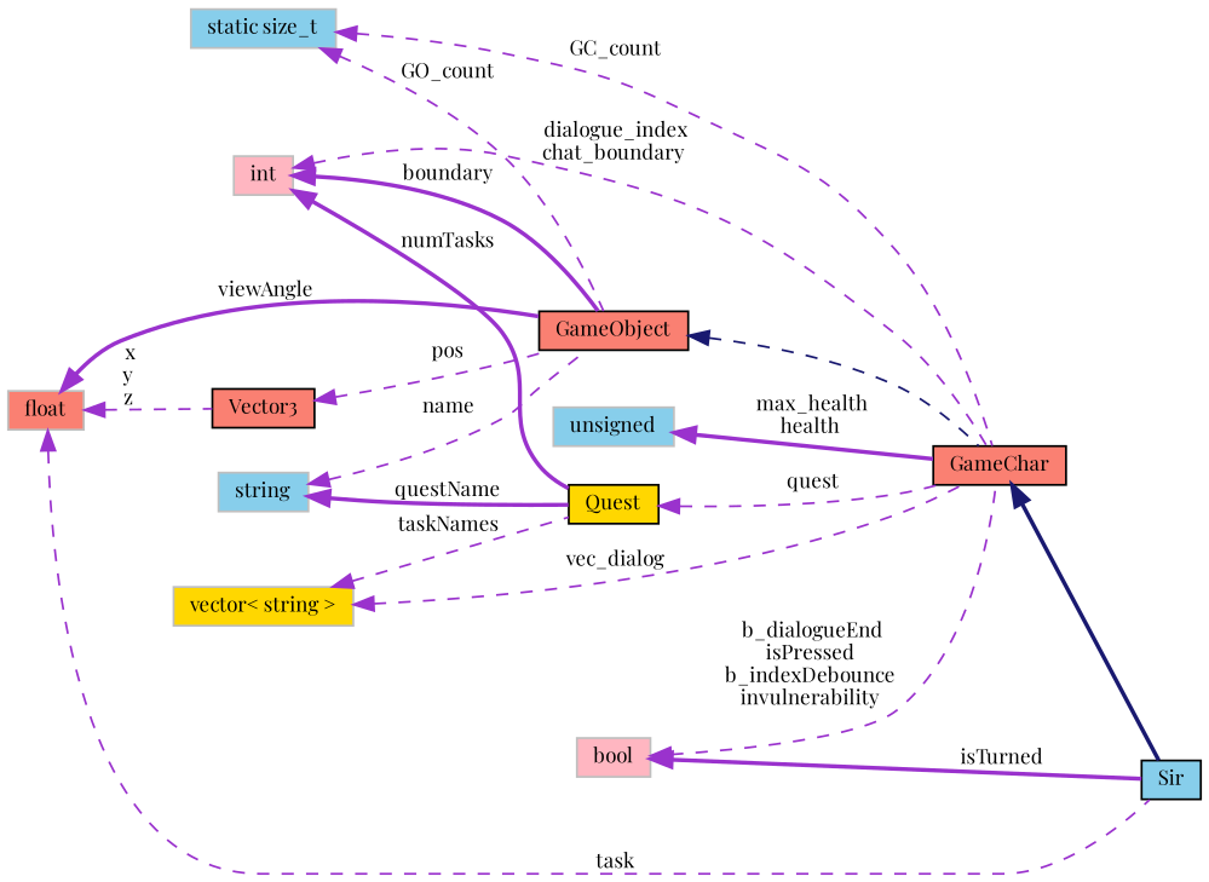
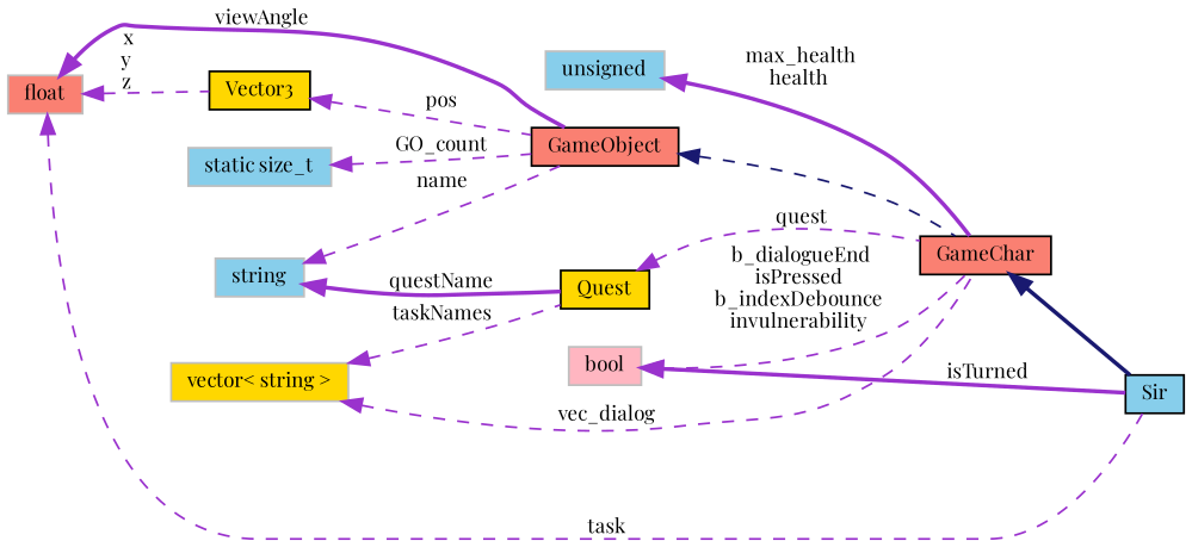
  digraph {
    fontname="Playfair Display"
    rankdir=LR
    node [color=grey75 fillcolor=skyblue fontname="Playfair Display" fontsize=10 shape=record style=filled]
    edge [color=darkorchid3 dir=back fontname="Playfair Display" fontsize=10 labelfontname=Helvetica labelfontsize=10 style=dashed]
    n1 [color=black fontcolor=black height=0.2 label=Sir width=0.4]
    n2 [color=black fillcolor=salmon height=0.2 label=GameChar width=0.4]
    n3 [color=black fillcolor=salmon height=0.2 label=GameObject width=0.4]
    n4 [fillcolor=salmon height=0.2 label=float width=0.4]
-   n5 [color=black fillcolor=salmon height=0.2 label=Vector3 width=0.4]
-   n6 [fillcolor=lightpink height=0.2 label=int width=0.4]
+   n5 [color=black fillcolor=gold height=0.2 label=Vector3 width=0.4]
    n7 [color=black fillcolor=gold height=0.2 label=Quest width=0.4]
    n8 [height=0.2 label=string width=0.4]
    n9 [height=0.2 label="static size_t" width=0.4]
    n10 [fillcolor=gold height=0.2 label="vector\< string \>" width=0.4]
    n11 [fillcolor=lightpink height=0.2 label=bool width=0.4]
    n12 [height=0.2 label=unsigned width=0.4]
    n2 -> n1 [color=midnightblue style=bold]
    n3 -> n2 [color=midnightblue]
    n4 -> n1 [label=" task"]
    n4 -> n3 [label=" viewAngle" style=bold]
    n4 -> n5 [label=" x\ny\nz"]
    n5 -> n3 [label=" pos"]
-   n6 -> n2 [label=" dialogue_index\nchat_boundary"]
-   n6 -> n3 [label=" boundary" style=bold]
-   n6 -> n7 [label=" numTasks" style=bold]
    n7 -> n2 [label=" quest"]
    n8 -> n3 [label=" name"]
    n8 -> n7 [label=" questName" style=bold]
-   n9 -> n2 [label=" GC_count"]
    n9 -> n3 [label=" GO_count"]
    n10 -> n2 [label=" vec_dialog"]
    n10 -> n7 [label=" taskNames"]
    n11 -> n1 [label=" isTurned" style=bold]
    n11 -> n2 [label=" b_dialogueEnd\nisPressed\nb_indexDebounce\ninvulnerability"]
    n12 -> n2 [label=" max_health\nhealth" style=bold]
  }
